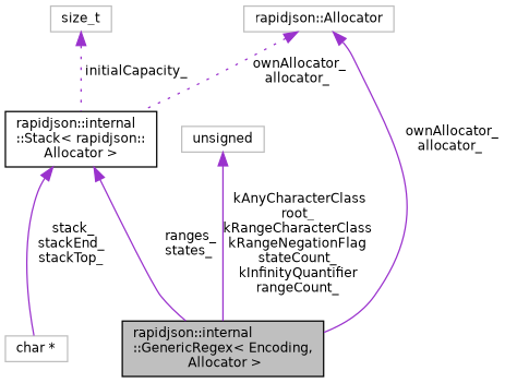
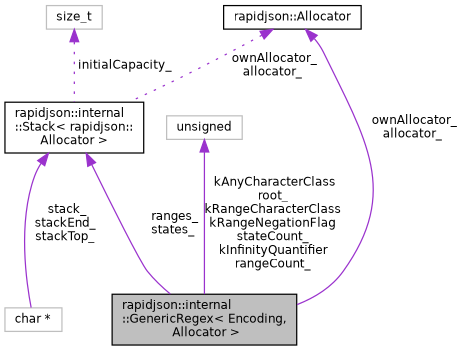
  digraph {
    rankdir=TB
    node [color=black fillcolor=white fontname=Helvetica fontsize=10 shape=record style=filled]
    edge [color=darkorchid3 dir=back fontname=Helvetica fontsize=10 labelfontname=Helvetica labelfontsize=10 style=solid]
    n1 [fillcolor=grey75 fontcolor=black height=0.2 label="rapidjson::internal\l::GenericRegex\< Encoding,\l Allocator \>" width=0.4]
    n2 [height=0.2 label="rapidjson::internal\l::Stack\< rapidjson::\lAllocator \>" width=0.4]
    n3 [color=grey75 height=0.2 label="char *" width=0.4]
-   n4 [color=grey75 height=0.2 label="rapidjson::Allocator" width=0.4]
+   n4 [height=0.2 label="rapidjson::Allocator" width=0.4]
    n5 [color=grey75 height=0.2 label=size_t width=0.4]
    n6 [color=grey75 height=0.2 label=unsigned width=0.4]
    n2 -> n1 [label=" ranges_\nstates_"]
    n2 -> n3 [label=" stack_\nstackEnd_\nstackTop_"]
    n4 -> n1 [label=" ownAllocator_\nallocator_"]
    n4 -> n2 [label=" ownAllocator_\nallocator_" style=dotted]
    n5 -> n2 [label=" initialCapacity_" style=dotted]
    n6 -> n1 [label=" kAnyCharacterClass\nroot_\nkRangeCharacterClass\nkRangeNegationFlag\nstateCount_\nkInfinityQuantifier\nrangeCount_"]
  }
